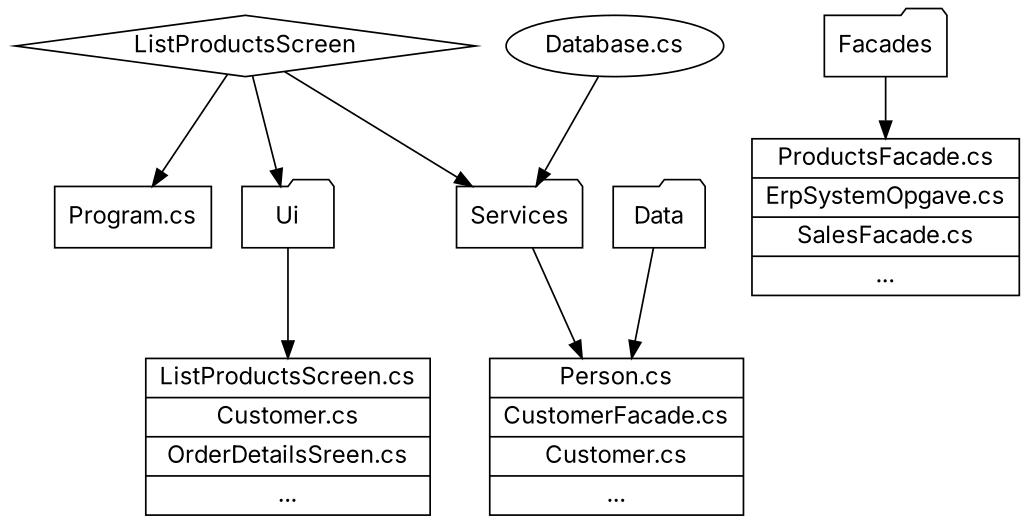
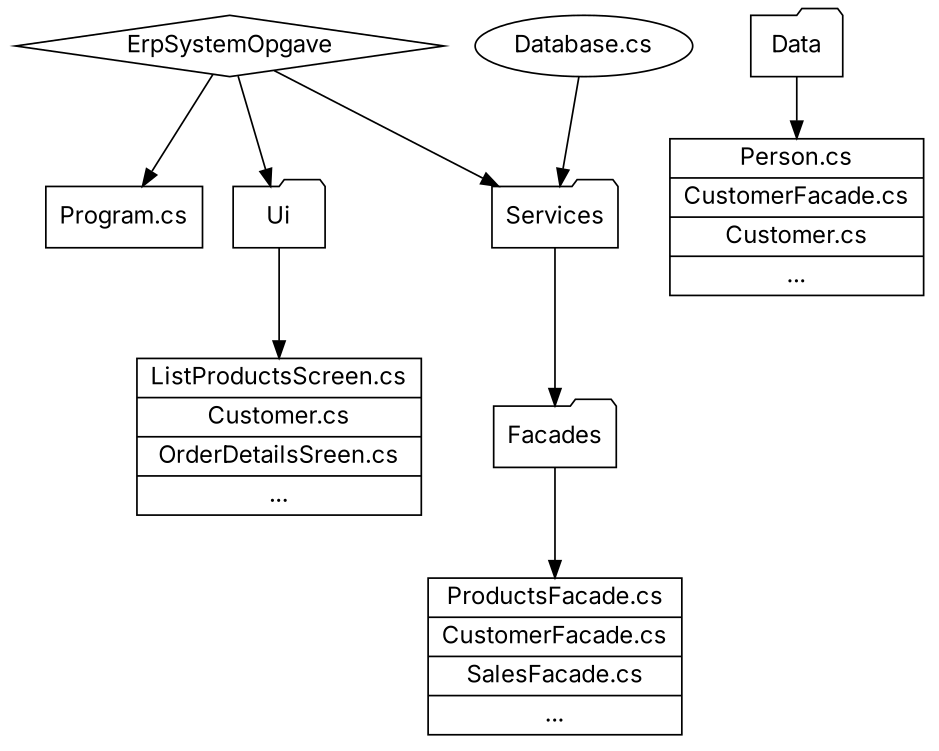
  digraph {
    fontname=Inter
    node [fontname=Inter shape=record]
    edge [fontname=Inter]
-   n1 [label=ListProductsScreen shape=diamond]
+   n1 [label=ErpSystemOpgave shape=diamond]
    n2 [label="Program.cs"]
    n3 [label=Ui shape=folder]
    n4 [label=Services shape=folder]
    n5 [label=Data shape=folder]
    n6 [label="{Person.cs | CustomerFacade.cs | Customer.cs | ... }"]
    n7 [label="{ListProductsScreen.cs | Customer.cs | OrderDetailsSreen.cs | ... }"]
    n8 [label=Facades shape=folder]
-   n9 [label="{ProductsFacade.cs | ErpSystemOpgave.cs | SalesFacade.cs | ... }"]
+   n9 [label="{ProductsFacade.cs | CustomerFacade.cs | SalesFacade.cs | ... }"]
    "Database.cs" [shape=""]
    n1 -> n2
    n1 -> n3
    n1 -> n4
    n3 -> n7
-   n4 -> n6
+   n4 -> n8
    n5 -> n6
    n8 -> n9
    "Database.cs" -> n4
  }
